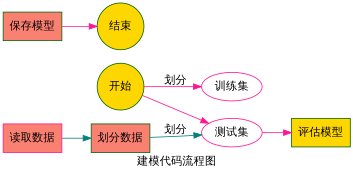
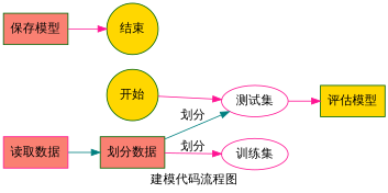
  digraph {
    fontname="Microsoft YaHei"
    label="建模代码流程图"
    rankdir=LR
    node [color=darkgreen fillcolor=gold fontname="Microsoft YaHei" shape=box style=filled]
    edge [color=deeppink fontname="Microsoft YaHei"]
    "开始" [shape=circle]
    "测试集" [color=deeppink fillcolor=white shape=""]
    "读取数据" [color=deeppink fillcolor=salmon]
    "划分数据" [fillcolor=salmon]
    "结束" [shape=circle]
    "训练集" [color=deeppink fillcolor=white shape=""]
    "评估模型"
    "保存模型" [fillcolor=salmon]
    "开始" -> "测试集"
    "测试集" -> "评估模型"
    "读取数据" -> "划分数据" [color=teal]
    "划分数据" -> "测试集" [color=teal label="划分"]
-   "开始" -> "训练集" [label="划分"]
+   "划分数据" -> "训练集" [label="划分"]
    "保存模型" -> "结束"
  }
